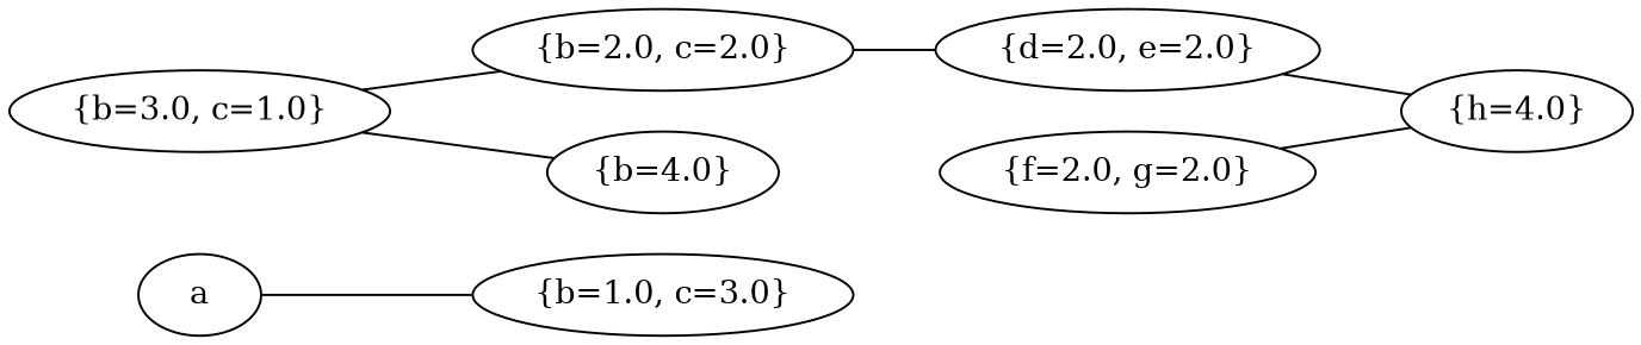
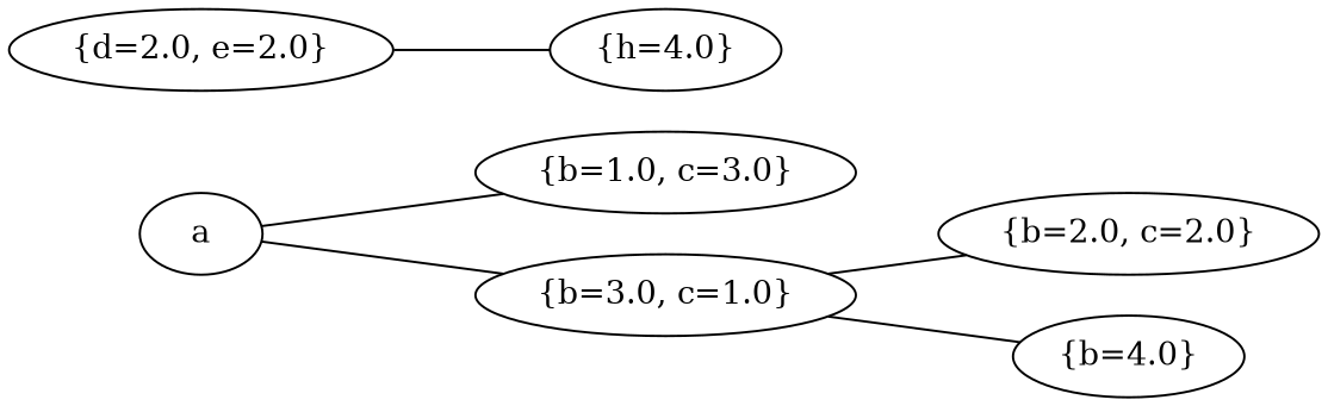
  graph {
    rankdir=LR
    a [state="{a=4.0}" "ui.label"="{a=4.0}"]
    "{b=1.0, c=3.0}" [state="{b=1.0, c=3.0}" "ui.label"="{b=1.0, c=3.0}"]
    "{b=3.0, c=1.0}" [state="{b=3.0, c=1.0}" "ui.label"="{b=3.0, c=1.0}"]
    "{b=2.0, c=2.0}" [state="{b=2.0, c=2.0}" "ui.label"="{b=2.0, c=2.0}"]
    "{d=2.0, e=2.0}" [state="{d=2.0, e=2.0}" "ui.label"="{d=2.0, e=2.0}"]
    "{b=4.0}" [state="{b=4.0}" "ui.label"="{b=4.0}"]
    "{h=4.0}" [state="{h=4.0}" "ui.label"="{h=4.0}"]
-   "{f=2.0, g=2.0}" [state="{f=2.0, g=2.0}" "ui.label"="{f=2.0, g=2.0}"]
    a -- "{b=1.0, c=3.0}"
+   a -- "{b=3.0, c=1.0}"
    "{b=3.0, c=1.0}" -- "{b=2.0, c=2.0}"
    "{b=3.0, c=1.0}" -- "{b=4.0}"
-   "{b=2.0, c=2.0}" -- "{d=2.0, e=2.0}"
    "{d=2.0, e=2.0}" -- "{h=4.0}"
-   "{f=2.0, g=2.0}" -- "{h=4.0}"
  }
